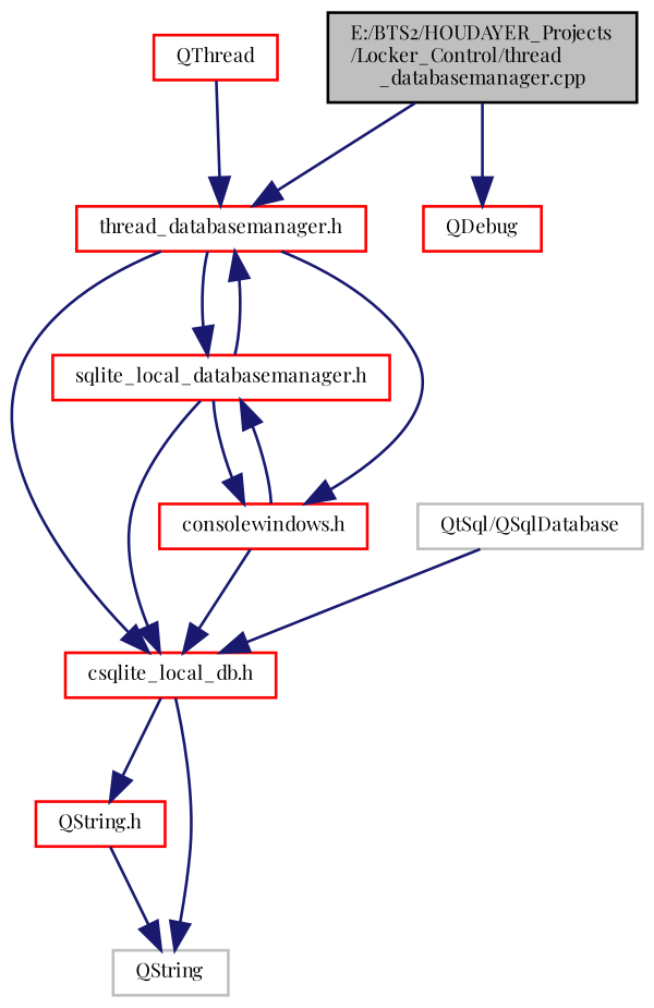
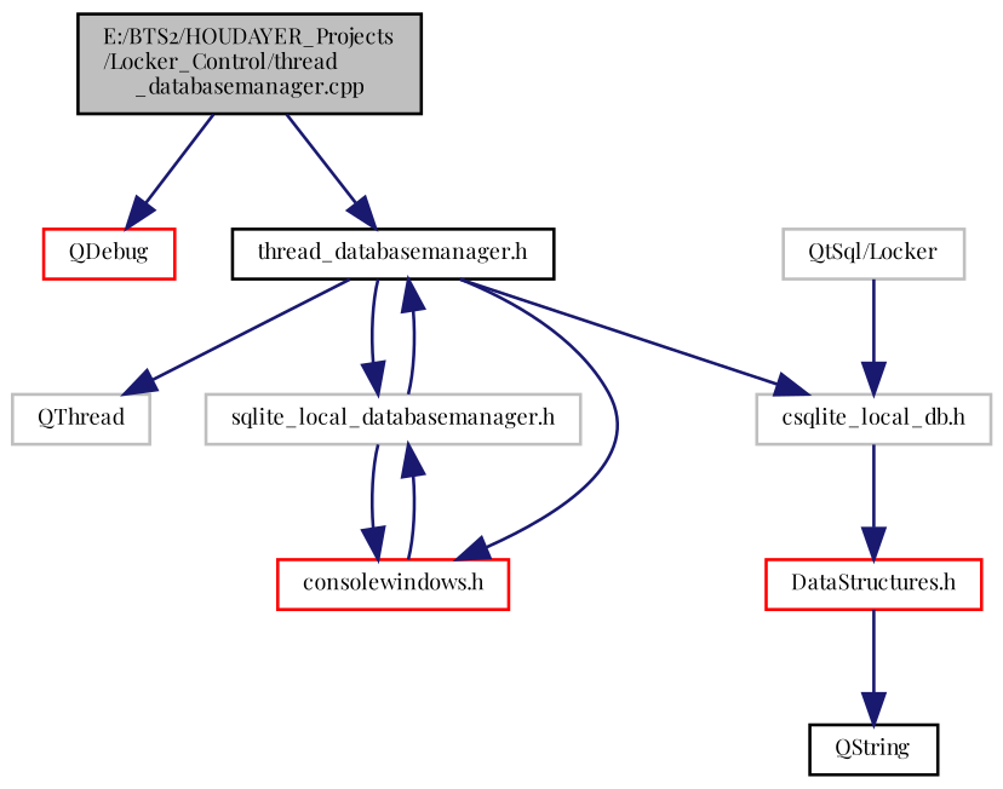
  digraph {
    fontname="Playfair Display"
    node [color=red fontname="Playfair Display" fontsize=7 shape=record]
    edge [color=midnightblue fontname="Playfair Display" fontsize=7 labelfontname=Helvetica labelfontsize=7 style=solid]
    n1 [color=black fillcolor=grey75 fontcolor=black height=0.2 label="E:/BTS2/HOUDAYER_Projects\l/Locker_Control/thread\l_databasemanager.cpp" style=filled width=0.4]
-   n2 [height=0.2 label="thread_databasemanager.h" width=0.4]
+   n2 [color=black height=0.2 label="thread_databasemanager.h" width=0.4]
    n3 [height=0.2 label=QDebug width=0.4]
-   n4 [height=0.2 label=QThread width=0.4]
-   n5 [height=0.2 label="csqlite_local_db.h" width=0.4]
-   n6 [height=0.2 label="sqlite_local_databasemanager.h" width=0.4]
+   n4 [color=grey75 height=0.2 label=QThread width=0.4]
+   n5 [color=grey75 height=0.2 label="csqlite_local_db.h" width=0.4]
+   n6 [color=grey75 height=0.2 label="sqlite_local_databasemanager.h" width=0.4]
    n7 [height=0.2 label="consolewindows.h" width=0.4]
-   n8 [height=0.2 label="QString.h" width=0.4]
-   n9 [color=grey75 height=0.2 label=QString width=0.4]
-   n10 [color=grey75 height=0.2 label="QtSql/QSqlDatabase" width=0.4]
+   n8 [height=0.2 label="DataStructures.h" width=0.4]
+   n9 [color=black height=0.2 label=QString width=0.4]
+   n10 [color=grey75 height=0.2 label="QtSql/Locker" width=0.4]
    n1 -> n2
    n1 -> n3
-   n4 -> n2
+   n2 -> n4
    n2 -> n5
    n2 -> n6
    n2 -> n7
    n5 -> n8
-   n5 -> n9
    n6 -> n2
-   n6 -> n5
    n6 -> n7
-   n7 -> n5
    n7 -> n6
    n8 -> n9
    n10 -> n5
  }
